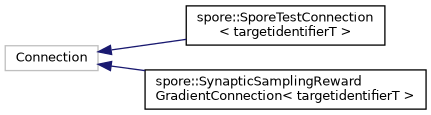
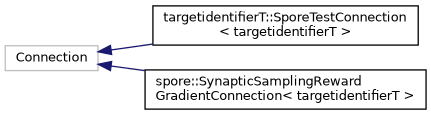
  digraph {
    rankdir=LR
    node [color=black fillcolor=white fontname=Helvetica fontsize=10 shape=record style=filled]
    edge [color=midnightblue dir=back fontname=Helvetica fontsize=10 labelfontname=Helvetica labelfontsize=10 style=solid]
    n1 [color=grey75 height=0.2 label=Connection width=0.4]
-   n2 [height=0.2 label="spore::SporeTestConnection\l\< targetidentifierT \>" width=0.4]
+   n2 [height=0.2 label="targetidentifierT::SporeTestConnection\l\< targetidentifierT \>" width=0.4]
    n3 [height=0.2 label="spore::SynapticSamplingReward\lGradientConnection\< targetidentifierT \>" width=0.4]
    n1 -> n2
    n1 -> n3
  }
